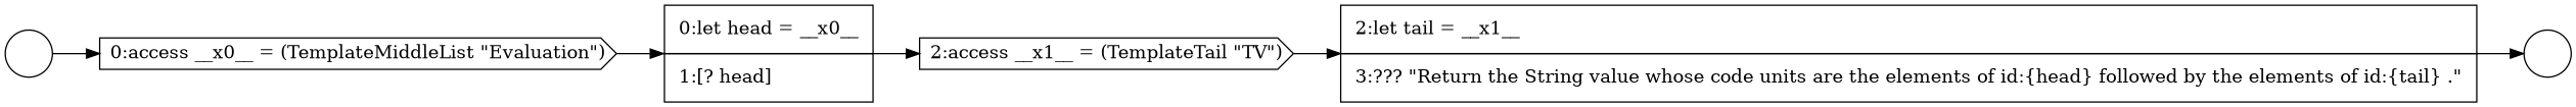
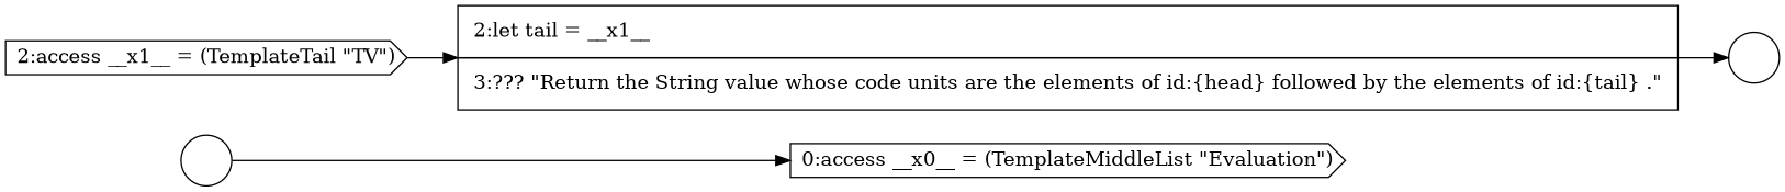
  digraph {
    rankdir=LR
    node [color=black fillcolor=white shape=cds style=filled]
    edge [color=black]
    n1 [label=<<font color="black">0:access __x0__ = (TemplateMiddleList &quot;Evaluation&quot;)</font>>]
-   n2 [label=<<font color="black">     <table border="0" cellborder="1" cellspacing="0" cellpadding="10">       <tr><td align="left">0:let head = __x0__</td></tr>       <tr><td align="left">1:[? head]</td></tr>     </table>   </font>> margin=0 shape=none]
    n3 [label=<<font color="black">2:access __x1__ = (TemplateTail &quot;TV&quot;)</font>>]
    n4 [label=" " shape=circle]
    n5 [label=<<font color="black">     <table border="0" cellborder="1" cellspacing="0" cellpadding="10">       <tr><td align="left">2:let tail = __x1__</td></tr>       <tr><td align="left">3:??? &quot;Return the String value whose code units are the elements of id:{head} followed by the elements of id:{tail} .&quot;</td></tr>     </table>   </font>> margin=0 shape=none]
    n6 [label=" " shape=circle]
-   n1 -> n2
-   n2 -> n3
    n3 -> n5
    n4 -> n1
    n5 -> n6
  }
